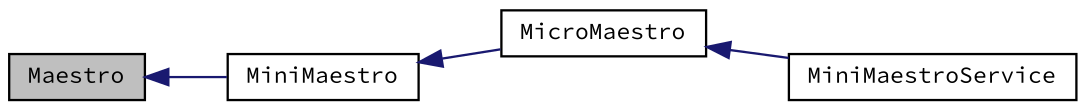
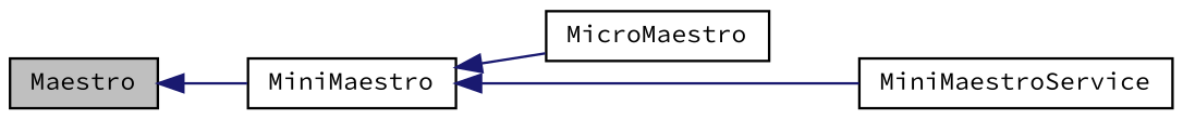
  digraph {
    fontname="Source Code Pro"
    rankdir=LR
    node [color=black fillcolor=white fontname="Source Code Pro" fontsize=10 shape=record style=filled]
    edge [color=midnightblue dir=back fontname="Source Code Pro" fontsize=10 labelfontname=Helvetica labelfontsize=10 style=solid]
    n1 [fillcolor=grey75 fontcolor=black height=0.2 label=Maestro width=0.4]
    n2 [height=0.2 label=MiniMaestro width=0.4]
    n3 [height=0.2 label=MicroMaestro width=0.4]
    n4 [height=0.2 label=MiniMaestroService width=0.4]
    n1 -> n2
    n2 -> n3
-   n3 -> n4
+   n2 -> n4
  }
